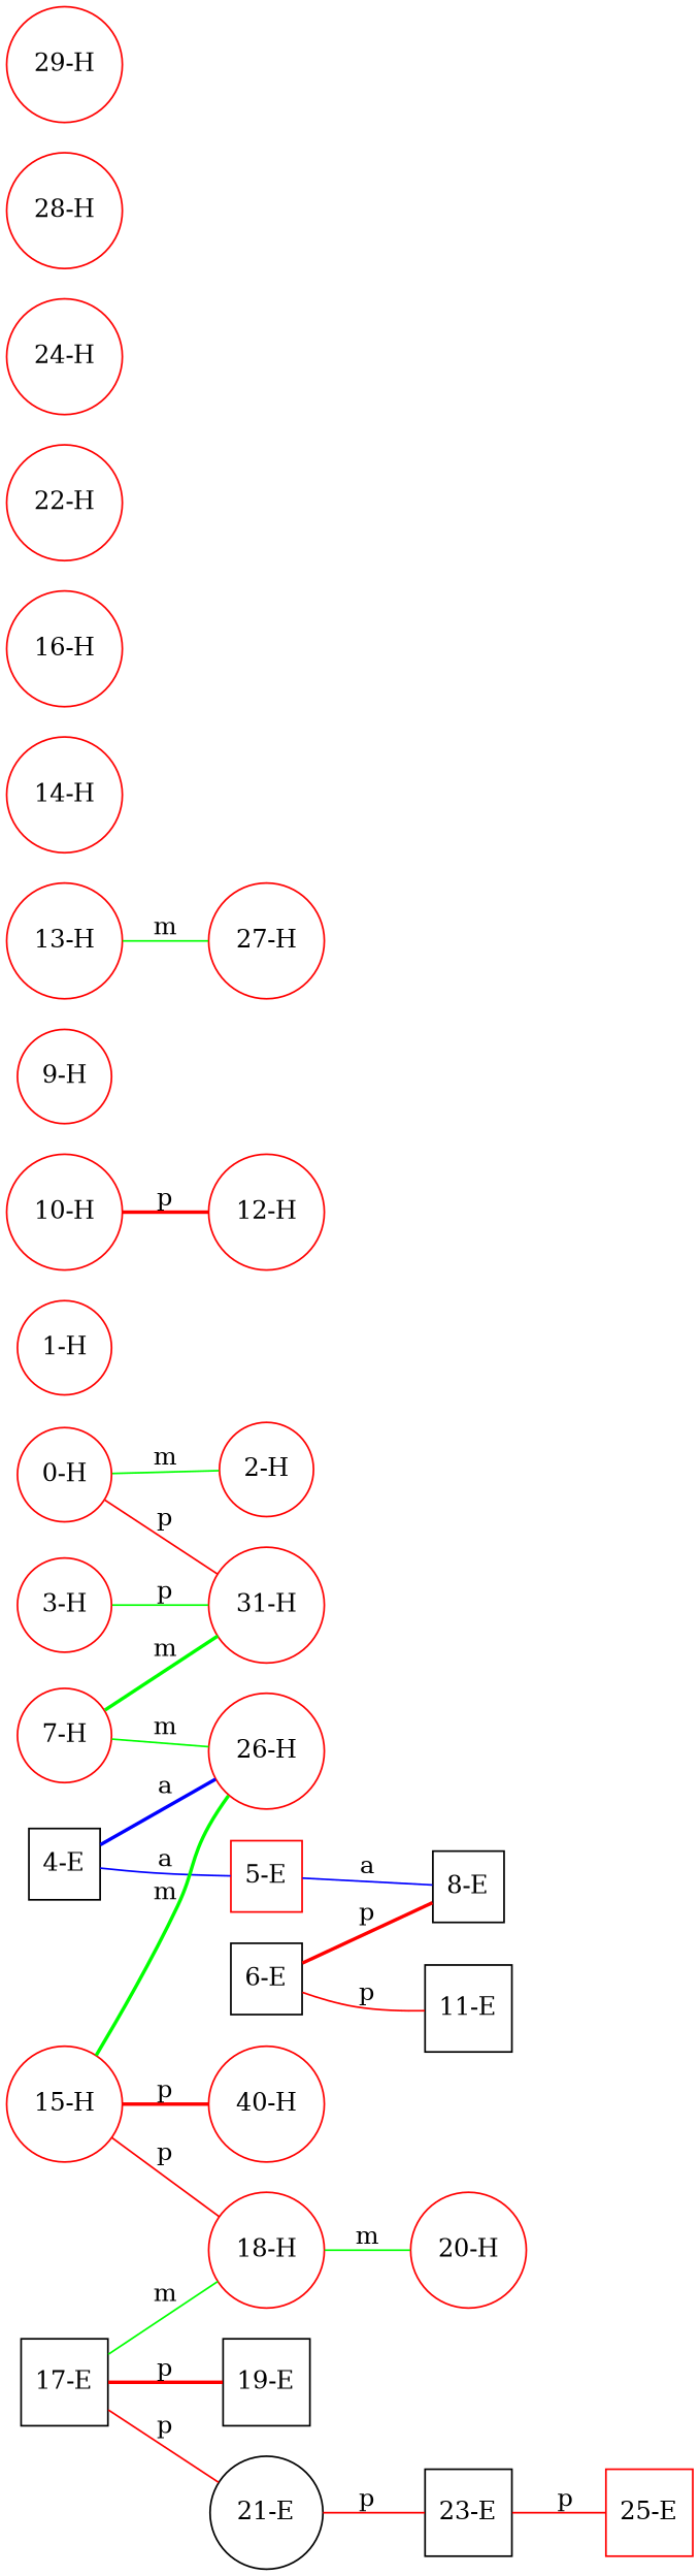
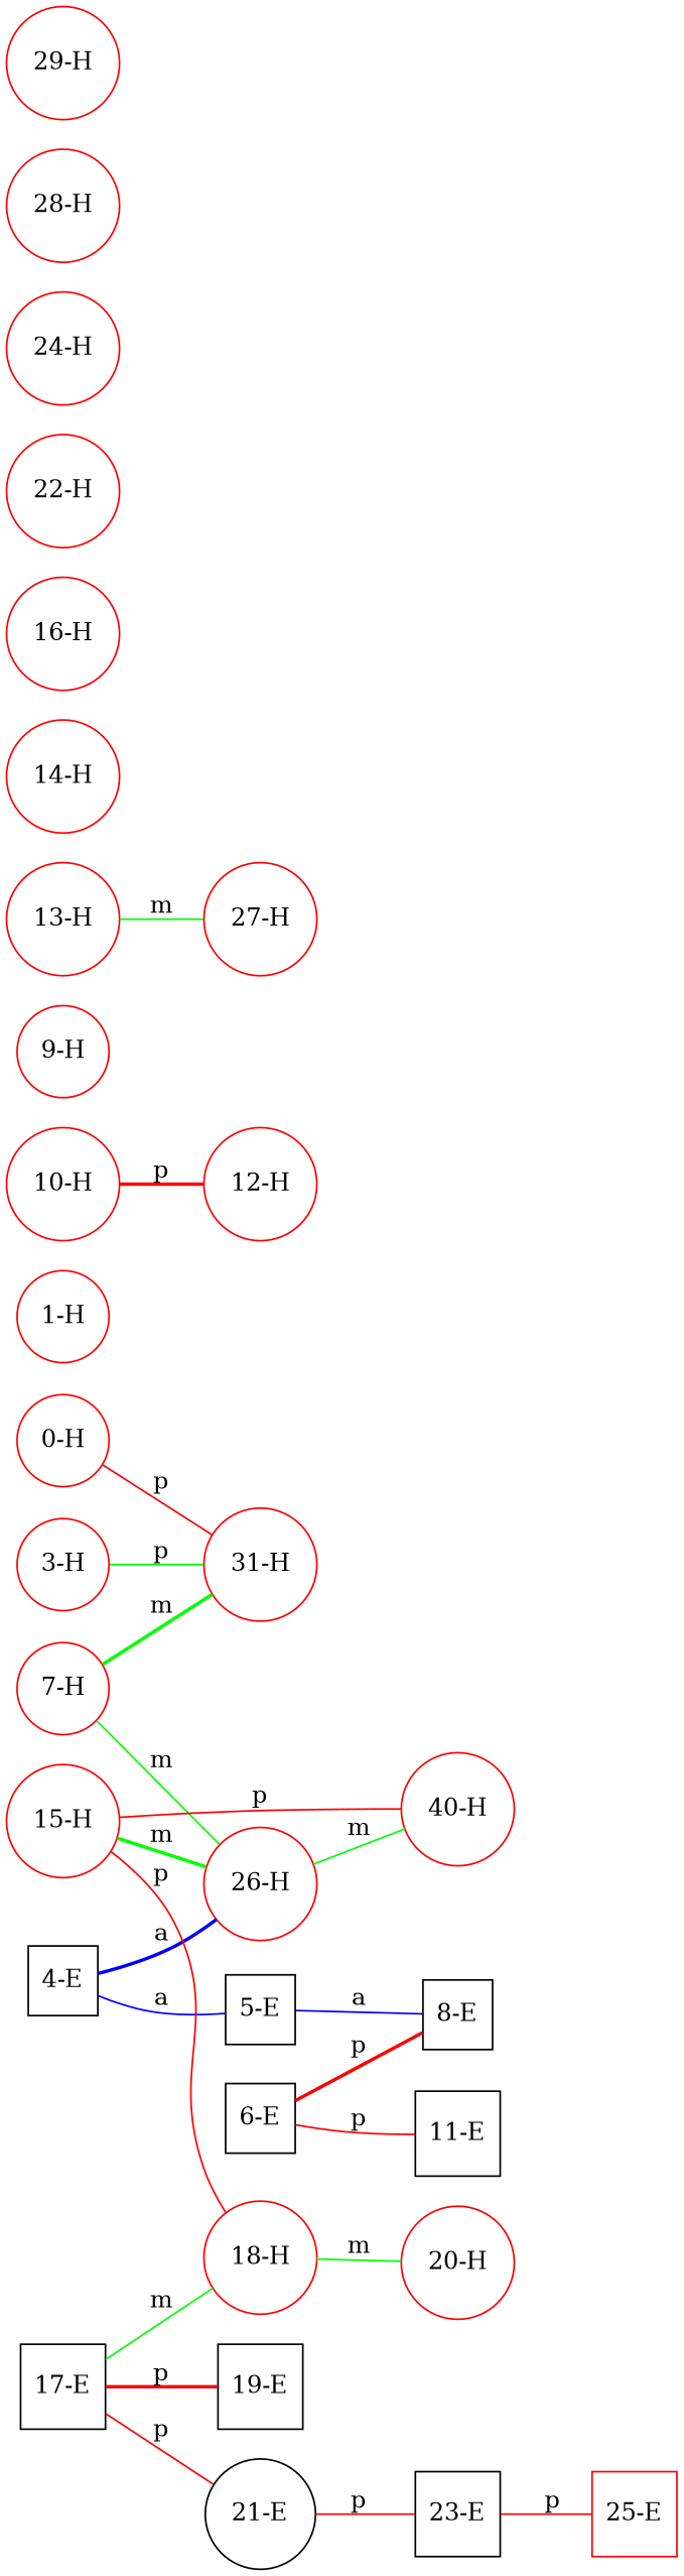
  graph {
    rankdir=LR
    node [color=red shape=circle]
    edge [color=red style=solid]
    n1 [label="0-H"]
-   n2 [label="2-H"]
    n3 [label="31-H"]
    n4 [label="1-H"]
    n5 [label="3-H"]
    n6 [color=black label="4-E" shape=square]
-   n7 [label="5-E" shape=square]
+   n7 [color=black label="5-E" shape=square]
    n8 [label="26-H"]
    n9 [color=black label="8-E" shape=square]
    n10 [label="10-H"]
    n11 [label="12-H"]
    n12 [color=black label="6-E" shape=square]
    n13 [color=black label="11-E" shape=square]
    n14 [label="7-H"]
    n15 [label="40-H"]
    n16 [label="9-H"]
    n17 [label="13-H"]
    n18 [label="27-H"]
    n19 [label="14-H"]
    n20 [label="15-H"]
    n21 [label="18-H"]
    n22 [label="20-H"]
    n23 [label="16-H"]
    n24 [color=black label="17-E" shape=square]
    n25 [color=black label="19-E" shape=square]
    n26 [color=black label="21-E"]
    n27 [color=black label="23-E" shape=square]
    n28 [label="25-E" shape=square]
    n29 [label="22-H"]
    n30 [label="24-H"]
    n31 [label="28-H"]
    n32 [label="29-H"]
-   n1 -- n2 [color=green label=m]
    n1 -- n3 [label=p]
    n5 -- n3 [color=green label=p]
    n6 -- n7 [color=blue label=a]
    n6 -- n8 [color=blue label=a style=bold]
    n7 -- n9 [color=blue label=a]
+   n8 -- n15 [color=green label=m]
    n10 -- n11 [label=p style=bold]
    n12 -- n9 [label=p style=bold]
    n12 -- n13 [label=p]
    n14 -- n3 [color=green label=m style=bold]
    n14 -- n8 [color=green label=m]
    n17 -- n18 [color=green label=m]
    n20 -- n8 [color=green label=m style=bold]
-   n20 -- n15 [label=p style=bold]
+   n20 -- n15 [label=p]
    n20 -- n21 [label=p]
    n21 -- n22 [color=green label=m]
    n24 -- n21 [color=green label=m]
    n24 -- n25 [label=p style=bold]
    n24 -- n26 [label=p]
    n26 -- n27 [label=p]
    n27 -- n28 [label=p]
  }
